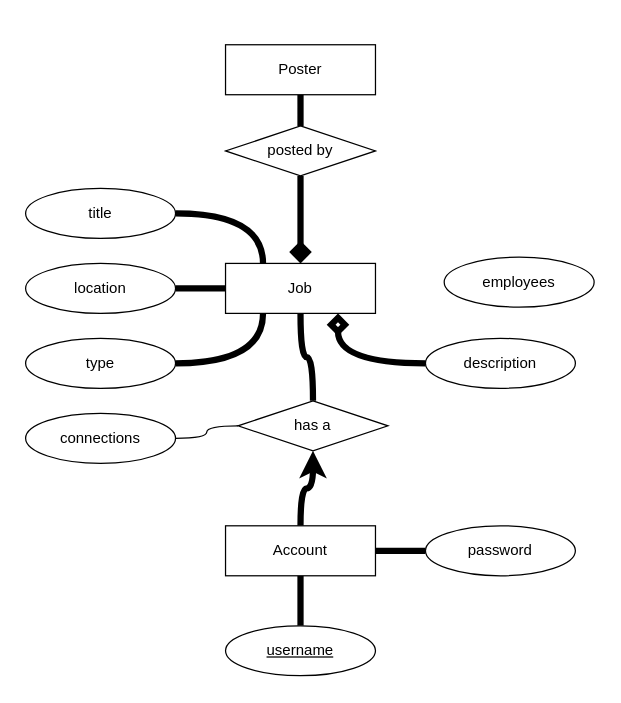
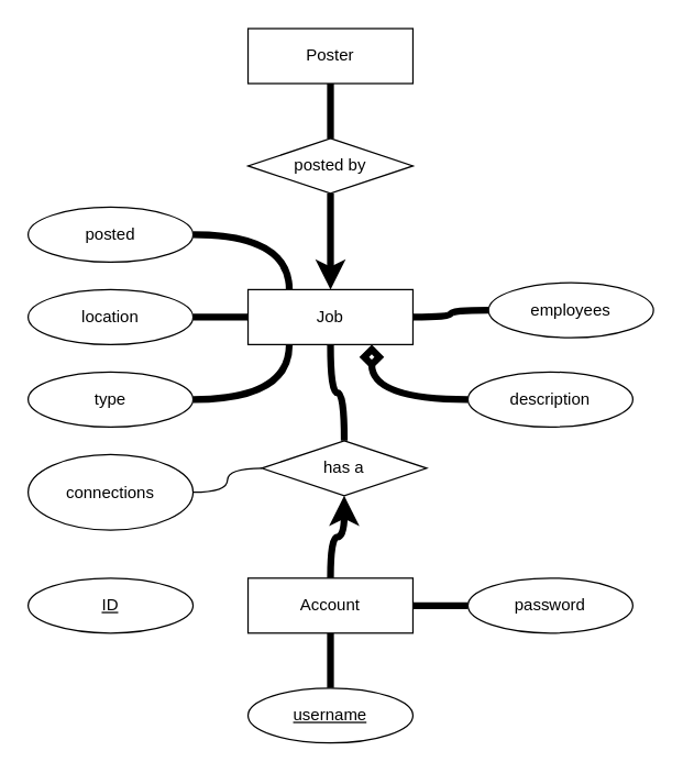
  <mxCell id="0" />
  <mxCell id="1" parent="0" />
  <mxCell id="2" value="" style="edgeStyle=orthogonalEdgeStyle;orthogonalLoop=1;jettySize=auto;html=1;endArrow=none;endFill=0;strokeWidth=5;entryX=0.5;entryY=0;entryDx=0;entryDy=0;curved=1;" parent="1" source="5" target="7" edge="1"><mxGeometry relative="1" as="geometry"><mxPoint x="240" y="530" as="targetPoint" /></mxGeometry></mxCell>
  <mxCell id="3" value="" style="edgeStyle=orthogonalEdgeStyle;orthogonalLoop=1;jettySize=auto;html=1;endArrow=none;endFill=0;strokeWidth=5;curved=1;" parent="1" source="5" target="8" edge="1"><mxGeometry relative="1" as="geometry" /></mxCell>
  <mxCell id="4" value="" style="edgeStyle=orthogonalEdgeStyle;orthogonalLoop=1;jettySize=auto;html=1;endArrow=classic;endFill=1;strokeWidth=5;curved=1;" parent="1" source="5" target="10" edge="1"><mxGeometry relative="1" as="geometry" /></mxCell>
  <mxCell id="5" value="Account" style="rounded=0;whiteSpace=wrap;html=1;" parent="1" vertex="1"><mxGeometry x="180" y="420" width="120" height="40" as="geometry" /></mxCell>
+ <mxCell id="6" value="&lt;u&gt;ID&lt;/u&gt;" style="ellipse;whiteSpace=wrap;html=1;rounded=0;" parent="1" vertex="1"><mxGeometry x="20" y="420" width="120" height="40" as="geometry" /></mxCell>
  <mxCell id="7" value="&lt;u&gt;username&lt;/u&gt;" style="ellipse;whiteSpace=wrap;html=1;rounded=0;" parent="1" vertex="1"><mxGeometry x="180" y="500" width="120" height="40" as="geometry" /></mxCell>
  <mxCell id="8" value="password" style="ellipse;whiteSpace=wrap;html=1;rounded=0;" parent="1" vertex="1"><mxGeometry x="340" y="420" width="120" height="40" as="geometry" /></mxCell>
  <mxCell id="9" value="" style="edgeStyle=orthogonalEdgeStyle;curved=1;sketch=0;orthogonalLoop=1;jettySize=auto;html=1;endArrow=none;endFill=0;strokeWidth=1;" parent="1" source="10" target="28" edge="1"><mxGeometry relative="1" as="geometry" /></mxCell>
  <mxCell id="10" value="has a" style="rhombus;whiteSpace=wrap;html=1;rounded=0;" parent="1" vertex="1"><mxGeometry x="190" y="320" width="120" height="40" as="geometry" /></mxCell>
  <mxCell id="11" value="" style="edgeStyle=orthogonalEdgeStyle;orthogonalLoop=1;jettySize=auto;html=1;endArrow=none;endFill=0;curved=1;strokeWidth=5;" parent="1" source="10" target="15" edge="1"><mxGeometry relative="1" as="geometry" /></mxCell>
  <mxCell id="12" style="edgeStyle=orthogonalEdgeStyle;sketch=0;orthogonalLoop=1;jettySize=auto;html=1;entryX=1;entryY=0.5;entryDx=0;entryDy=0;exitX=0.25;exitY=0;exitDx=0;exitDy=0;endArrow=none;endFill=0;fontStyle=1;strokeWidth=5;curved=1;" parent="1" source="15" target="24" edge="1"><mxGeometry relative="1" as="geometry" /></mxCell>
- <mxCell id="14" value="" style="edgeStyle=orthogonalEdgeStyle;curved=1;sketch=0;orthogonalLoop=1;jettySize=auto;html=1;endArrow=diamond;endFill=1;strokeWidth=5;" parent="1" source="26" target="15" edge="1"><mxGeometry relative="1" as="geometry" /></mxCell>
+ <mxCell id="13" value="" style="edgeStyle=orthogonalEdgeStyle;curved=1;sketch=0;orthogonalLoop=1;jettySize=auto;html=1;endArrow=none;endFill=0;strokeWidth=5;" parent="1" source="15" target="21" edge="1"><mxGeometry relative="1" as="geometry" /></mxCell>
+ <mxCell id="14" value="" style="edgeStyle=orthogonalEdgeStyle;curved=1;sketch=0;orthogonalLoop=1;jettySize=auto;html=1;endArrow=classic;endFill=1;strokeWidth=5;" parent="1" source="26" target="15" edge="1"><mxGeometry relative="1" as="geometry" /></mxCell>
  <mxCell id="15" value="Job" style="rounded=0;whiteSpace=wrap;html=1;" parent="1" vertex="1"><mxGeometry x="180" y="210" width="120" height="40" as="geometry" /></mxCell>
  <mxCell id="16" style="edgeStyle=orthogonalEdgeStyle;curved=1;sketch=0;orthogonalLoop=1;jettySize=auto;html=1;entryX=0.75;entryY=1;entryDx=0;entryDy=0;endArrow=diamond;endFill=0;strokeWidth=5;" parent="1" source="17" target="15" edge="1"><mxGeometry relative="1" as="geometry" /></mxCell>
  <mxCell id="17" value="description" style="ellipse;whiteSpace=wrap;html=1;rounded=0;" parent="1" vertex="1"><mxGeometry x="340" y="270" width="120" height="40" as="geometry" /></mxCell>
  <mxCell id="18" style="edgeStyle=orthogonalEdgeStyle;curved=1;sketch=0;orthogonalLoop=1;jettySize=auto;html=1;entryX=0.25;entryY=1;entryDx=0;entryDy=0;endArrow=none;endFill=0;strokeWidth=5;" parent="1" source="19" target="15" edge="1"><mxGeometry relative="1" as="geometry" /></mxCell>
  <mxCell id="19" value="type" style="ellipse;whiteSpace=wrap;html=1;rounded=0;" parent="1" vertex="1"><mxGeometry x="20" y="270" width="120" height="40" as="geometry" /></mxCell>
  <mxCell id="20" style="edgeStyle=orthogonalEdgeStyle;rounded=0;orthogonalLoop=1;jettySize=auto;html=1;exitX=0.5;exitY=1;exitDx=0;exitDy=0;endArrow=none;endFill=0;entryX=0.5;entryY=1;entryDx=0;entryDy=0;" parent="1" source="21" target="21" edge="1"><mxGeometry relative="1" as="geometry"><mxPoint x="400" y="210" as="targetPoint" /><Array as="points" /></mxGeometry></mxCell>
  <mxCell id="21" value="employees" style="ellipse;whiteSpace=wrap;html=1;rounded=0;" parent="1" vertex="1"><mxGeometry x="355" y="205" width="120" height="40" as="geometry" /></mxCell>
  <mxCell id="22" value="" style="edgeStyle=orthogonalEdgeStyle;curved=1;sketch=0;orthogonalLoop=1;jettySize=auto;html=1;endArrow=none;endFill=0;strokeWidth=5;" parent="1" source="23" target="15" edge="1"><mxGeometry relative="1" as="geometry" /></mxCell>
  <mxCell id="23" value="location" style="ellipse;whiteSpace=wrap;html=1;rounded=0;" parent="1" vertex="1"><mxGeometry x="20" y="210" width="120" height="40" as="geometry" /></mxCell>
- <mxCell id="24" value="title" style="ellipse;whiteSpace=wrap;html=1;rounded=0;" parent="1" vertex="1"><mxGeometry x="20" y="150" width="120" height="40" as="geometry" /></mxCell>
+ <mxCell id="24" value="posted" style="ellipse;whiteSpace=wrap;html=1;rounded=0;" parent="1" vertex="1"><mxGeometry x="20" y="150" width="120" height="40" as="geometry" /></mxCell>
  <mxCell id="25" value="" style="edgeStyle=orthogonalEdgeStyle;curved=1;sketch=0;orthogonalLoop=1;jettySize=auto;html=1;endArrow=none;endFill=0;strokeWidth=5;" parent="1" source="26" target="27" edge="1"><mxGeometry relative="1" as="geometry" /></mxCell>
  <mxCell id="26" value="posted by" style="rhombus;whiteSpace=wrap;html=1;rounded=0;" parent="1" vertex="1"><mxGeometry x="180" y="100" width="120" height="40" as="geometry" /></mxCell>
- <mxCell id="27" value="Poster" style="rounded=0;whiteSpace=wrap;html=1;" parent="1" vertex="1"><mxGeometry x="180" y="35" width="120" height="40" as="geometry" /></mxCell>
- <mxCell id="28" value="connections" style="ellipse;whiteSpace=wrap;html=1;rounded=0;" parent="1" vertex="1"><mxGeometry x="20" y="330" width="120" height="40" as="geometry" /></mxCell>
+ <mxCell id="27" value="Poster" style="rounded=0;whiteSpace=wrap;html=1;" parent="1" vertex="1"><mxGeometry x="180" y="20" width="120" height="40" as="geometry" /></mxCell>
+ <mxCell id="28" value="connections" style="ellipse;whiteSpace=wrap;html=1;rounded=0;" parent="1" vertex="1"><mxGeometry x="20" y="330" width="120" height="55" as="geometry" /></mxCell>
